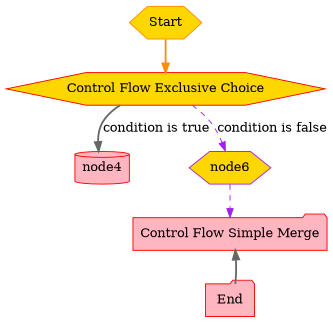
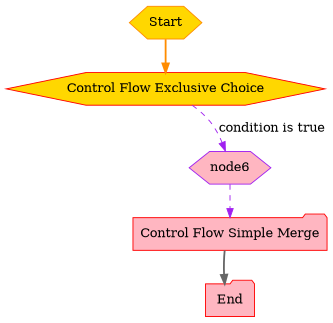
  digraph {
    node [color=red fillcolor=gold shape=hexagon style=filled]
    edge [color=gray40 style=bold]
    n1 [color=darkorange label=Start]
    n2 [label="Control Flow\ Exclusive Choice"]
-   node4 [fillcolor=lightpink shape=cylinder]
-   node6 [color=purple]
+   node6 [color=purple fillcolor=lightpink]
    n5 [fillcolor=lightpink label="Control Flow\ Simple Merge" shape=folder]
    n6 [fillcolor=lightpink label=End shape=folder]
    n1 -> n2 [color=darkorange]
-   n2 -> node4 [label="condition is true"]
-   n2 -> node6 [color=purple label="condition is false" style=dashed]
+   n2 -> node6 [color=purple label="condition is true" style=dashed]
    node6 -> n5 [color=purple style=dashed]
-   n6 -> n5
+   n5 -> n6
  }
